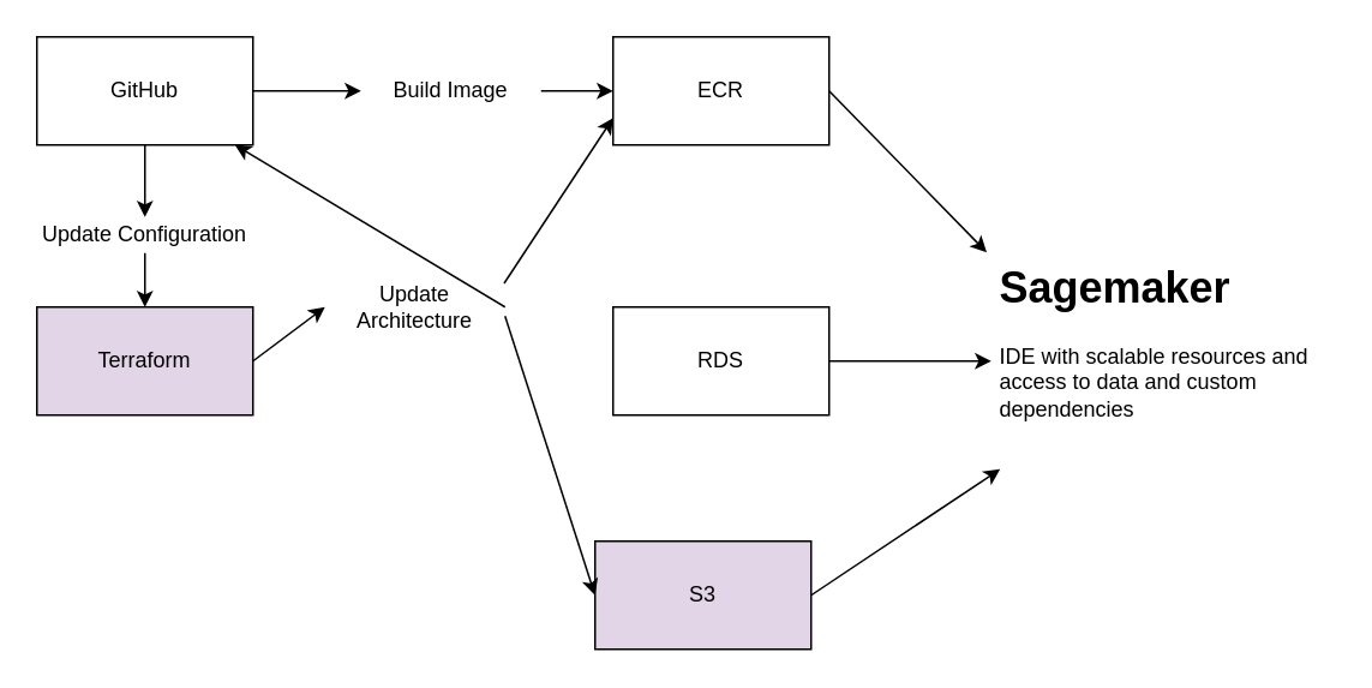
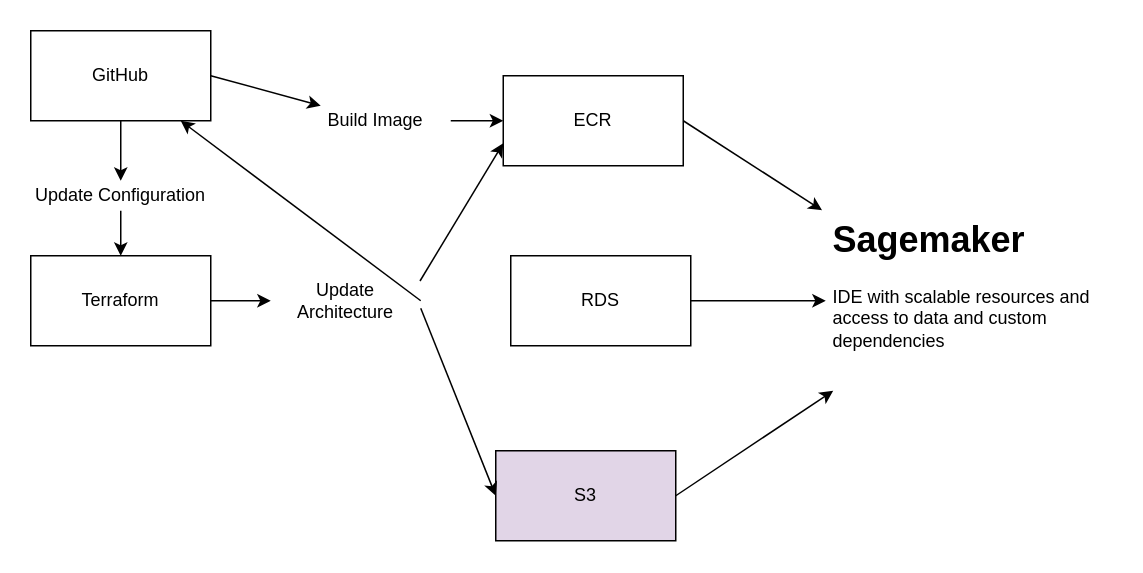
  <mxCell id="0" />
  <mxCell id="1" parent="0" />
  <mxCell id="2" value="GitHub" style="rounded=0;whiteSpace=wrap;html=1;" parent="1" vertex="1"><mxGeometry x="20" y="20" width="120" height="60" as="geometry" /></mxCell>
  <mxCell id="3" value="" style="endArrow=classic;html=1;exitX=1;exitY=0.5;exitDx=0;exitDy=0;" parent="1" source="2" target="4" edge="1"><mxGeometry width="50" height="50" relative="1" as="geometry"><mxPoint x="250" y="40" as="sourcePoint" /><mxPoint x="310" y="50" as="targetPoint" /></mxGeometry></mxCell>
- <mxCell id="4" value="Build Image" style="text;html=1;strokeColor=none;fillColor=none;align=center;verticalAlign=middle;whiteSpace=wrap;rounded=0;" parent="1" vertex="1"><mxGeometry x="200" y="40" width="100" height="20" as="geometry" /></mxCell>
+ <mxCell id="4" value="Build Image" style="text;html=1;strokeColor=none;fillColor=none;align=center;verticalAlign=middle;whiteSpace=wrap;rounded=0;" parent="1" vertex="1"><mxGeometry x="200" y="70" width="100" height="20" as="geometry" /></mxCell>
  <mxCell id="5" value="" style="endArrow=classic;html=1;exitX=1;exitY=0.5;exitDx=0;exitDy=0;entryX=0;entryY=0.5;entryDx=0;entryDy=0;" parent="1" source="4" target="6" edge="1"><mxGeometry width="50" height="50" relative="1" as="geometry"><mxPoint x="330" y="60" as="sourcePoint" /><mxPoint x="390" y="50" as="targetPoint" /></mxGeometry></mxCell>
- <mxCell id="6" value="ECR" style="rounded=0;whiteSpace=wrap;html=1;" parent="1" vertex="1"><mxGeometry x="340" y="20" width="120" height="60" as="geometry" /></mxCell>
+ <mxCell id="6" value="ECR" style="rounded=0;whiteSpace=wrap;html=1;" parent="1" vertex="1"><mxGeometry x="335" y="50" width="120" height="60" as="geometry" /></mxCell>
  <mxCell id="7" value="" style="endArrow=classic;html=1;exitX=0.5;exitY=1;exitDx=0;exitDy=0;entryX=0.5;entryY=0;entryDx=0;entryDy=0;" parent="1" source="2" target="8" edge="1"><mxGeometry width="50" height="50" relative="1" as="geometry"><mxPoint x="70" y="200" as="sourcePoint" /><mxPoint x="80" y="140" as="targetPoint" /></mxGeometry></mxCell>
  <mxCell id="8" value="Update Configuration" style="text;html=1;strokeColor=none;fillColor=none;align=center;verticalAlign=middle;whiteSpace=wrap;rounded=0;" parent="1" vertex="1"><mxGeometry x="20" y="120" width="120" height="20" as="geometry" /></mxCell>
- <mxCell id="9" value="Terraform" style="rounded=0;whiteSpace=wrap;html=1;fillColor=#e1d5e7;" parent="1" vertex="1"><mxGeometry x="20" y="170" width="120" height="60" as="geometry" /></mxCell>
+ <mxCell id="9" value="Terraform" style="rounded=0;whiteSpace=wrap;html=1;" parent="1" vertex="1"><mxGeometry x="20" y="170" width="120" height="60" as="geometry" /></mxCell>
  <mxCell id="10" value="" style="endArrow=classic;html=1;exitX=0.5;exitY=1;exitDx=0;exitDy=0;" parent="1" source="8" edge="1"><mxGeometry width="50" height="50" relative="1" as="geometry"><mxPoint x="80" y="200" as="sourcePoint" /><mxPoint x="80" y="170" as="targetPoint" /></mxGeometry></mxCell>
  <mxCell id="11" value="RDS" style="rounded=0;whiteSpace=wrap;html=1;" parent="1" vertex="1"><mxGeometry x="340" y="170" width="120" height="60" as="geometry" /></mxCell>
  <mxCell id="12" value="" style="endArrow=classic;html=1;entryX=0;entryY=0.75;entryDx=0;entryDy=0;exitX=0.995;exitY=-0.158;exitDx=0;exitDy=0;exitPerimeter=0;" parent="1" source="14" target="6" edge="1"><mxGeometry width="50" height="50" relative="1" as="geometry"><mxPoint x="300" y="170" as="sourcePoint" /><mxPoint x="70" y="260" as="targetPoint" /></mxGeometry></mxCell>
  <mxCell id="13" value="" style="endArrow=classic;html=1;exitX=1;exitY=0.5;exitDx=0;exitDy=0;entryX=0;entryY=0.5;entryDx=0;entryDy=0;" parent="1" source="9" target="14" edge="1"><mxGeometry width="50" height="50" relative="1" as="geometry"><mxPoint x="200" y="192.5" as="sourcePoint" /><mxPoint x="200" y="200" as="targetPoint" /></mxGeometry></mxCell>
- <mxCell id="14" value="Update Architecture" style="text;html=1;strokeColor=none;fillColor=none;align=center;verticalAlign=middle;whiteSpace=wrap;rounded=0;" parent="1" vertex="1"><mxGeometry x="180" y="160" width="100" height="20" as="geometry" /></mxCell>
+ <mxCell id="14" value="Update Architecture" style="text;html=1;strokeColor=none;fillColor=none;align=center;verticalAlign=middle;whiteSpace=wrap;rounded=0;" parent="1" vertex="1"><mxGeometry x="180" y="190" width="100" height="20" as="geometry" /></mxCell>
  <mxCell id="15" value="" style="endArrow=classic;html=1;exitX=1;exitY=0.5;exitDx=0;exitDy=0;" parent="1" source="14" target="2" edge="1"><mxGeometry width="50" height="50" relative="1" as="geometry"><mxPoint x="289.5" y="196.84" as="sourcePoint" /><mxPoint x="350" y="75" as="targetPoint" /></mxGeometry></mxCell>
  <mxCell id="16" value="S3" style="rounded=0;whiteSpace=wrap;html=1;fillColor=#e1d5e7;" parent="1" vertex="1"><mxGeometry x="330" y="300" width="120" height="60" as="geometry" /></mxCell>
  <mxCell id="17" value="" style="endArrow=classic;html=1;entryX=0;entryY=0.5;entryDx=0;entryDy=0;exitX=1;exitY=0.75;exitDx=0;exitDy=0;" parent="1" source="14" target="16" edge="1"><mxGeometry width="50" height="50" relative="1" as="geometry"><mxPoint x="289.5" y="196.84" as="sourcePoint" /><mxPoint x="350" y="75" as="targetPoint" /></mxGeometry></mxCell>
  <mxCell id="18" value="" style="endArrow=classic;html=1;exitX=1;exitY=0.5;exitDx=0;exitDy=0;" parent="1" source="16" target="19" edge="1"><mxGeometry width="50" height="50" relative="1" as="geometry"><mxPoint x="480" y="310" as="sourcePoint" /><mxPoint x="530" y="260" as="targetPoint" /></mxGeometry></mxCell>
  <mxCell id="19" value="&lt;h1&gt;&lt;span&gt;Sagemaker&lt;/span&gt;&lt;/h1&gt;&lt;div&gt;&lt;span&gt;IDE with scalable resources and access to data and custom dependencies&lt;/span&gt;&lt;/div&gt;&lt;div&gt;&lt;/div&gt;&lt;div&gt;&lt;/div&gt;&lt;div&gt;&lt;/div&gt;&lt;h1&gt;&lt;/h1&gt;" style="text;html=1;strokeColor=none;fillColor=none;spacing=5;spacingTop=-20;whiteSpace=wrap;overflow=hidden;rounded=0;" parent="1" vertex="1"><mxGeometry x="550" y="140" width="190" height="120" as="geometry" /></mxCell>
  <mxCell id="20" value="" style="endArrow=classic;html=1;exitX=1;exitY=0.5;exitDx=0;exitDy=0;" parent="1" source="11" target="19" edge="1"><mxGeometry width="50" height="50" relative="1" as="geometry"><mxPoint x="500" y="170" as="sourcePoint" /><mxPoint x="550" y="120" as="targetPoint" /></mxGeometry></mxCell>
  <mxCell id="21" value="" style="endArrow=classic;html=1;exitX=1;exitY=0.5;exitDx=0;exitDy=0;entryX=-0.013;entryY=-0.003;entryDx=0;entryDy=0;entryPerimeter=0;" parent="1" source="6" target="19" edge="1"><mxGeometry width="50" height="50" relative="1" as="geometry"><mxPoint x="500" y="90" as="sourcePoint" /><mxPoint x="550" y="40" as="targetPoint" /></mxGeometry></mxCell>
